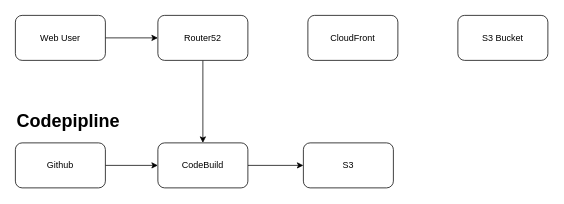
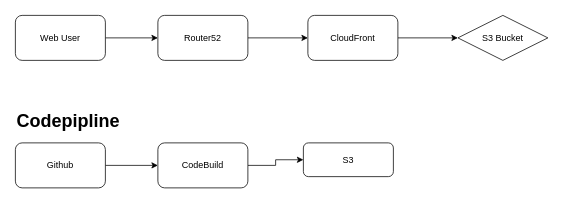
  <mxCell id="0" />
  <mxCell id="1" parent="0" />
  <mxCell id="2" value="" style="edgeStyle=orthogonalEdgeStyle;rounded=0;orthogonalLoop=1;jettySize=auto;html=1;" edge="1" parent="1" source="3" target="5"><mxGeometry relative="1" as="geometry" /></mxCell>
  <mxCell id="3" value="Web&amp;nbsp;&lt;span style=&quot;background-color: transparent; color: light-dark(rgb(0, 0, 0), rgb(255, 255, 255));&quot;&gt;User&lt;/span&gt;" style="rounded=1;whiteSpace=wrap;html=1;" vertex="1" parent="1"><mxGeometry x="20" y="20" width="120" height="60" as="geometry" /></mxCell>
- <mxCell id="4" value="" style="edgeStyle=orthogonalEdgeStyle;rounded=0;orthogonalLoop=1;jettySize=auto;html=1;" edge="1" parent="1" source="5" target="13"><mxGeometry relative="1" as="geometry" /></mxCell>
+ <mxCell id="4" value="" style="edgeStyle=orthogonalEdgeStyle;rounded=0;orthogonalLoop=1;jettySize=auto;html=1;" edge="1" parent="1" source="5" target="7"><mxGeometry relative="1" as="geometry" /></mxCell>
  <mxCell id="5" value="Router52" style="rounded=1;whiteSpace=wrap;html=1;" vertex="1" parent="1"><mxGeometry x="210" y="20" width="120" height="60" as="geometry" /></mxCell>
+ <mxCell id="6" value="" style="edgeStyle=orthogonalEdgeStyle;rounded=0;orthogonalLoop=1;jettySize=auto;html=1;" edge="1" parent="1" source="7" target="8"><mxGeometry relative="1" as="geometry" /></mxCell>
  <mxCell id="7" value="CloudFront" style="rounded=1;whiteSpace=wrap;html=1;" vertex="1" parent="1"><mxGeometry x="410" y="20" width="120" height="60" as="geometry" /></mxCell>
- <mxCell id="8" value="S3 Bucket" style="whiteSpace=wrap;html=1;rounded=1;" vertex="1" parent="1"><mxGeometry x="610" y="20" width="120" height="60" as="geometry" /></mxCell>
+ <mxCell id="8" value="S3 Bucket" style="rhombus;whiteSpace=wrap;html=1;" vertex="1" parent="1"><mxGeometry x="610" y="20" width="120" height="60" as="geometry" /></mxCell>
  <mxCell id="9" value="" style="edgeStyle=orthogonalEdgeStyle;rounded=0;orthogonalLoop=1;jettySize=auto;html=1;" edge="1" parent="1" source="10" target="13"><mxGeometry relative="1" as="geometry" /></mxCell>
  <mxCell id="10" value="Github" style="rounded=1;whiteSpace=wrap;html=1;" vertex="1" parent="1"><mxGeometry x="20" y="190" width="120" height="60" as="geometry" /></mxCell>
  <mxCell id="11" value="&lt;h1 style=&quot;margin-top: 0px;&quot;&gt;Codepipline&lt;/h1&gt;" style="text;html=1;whiteSpace=wrap;overflow=hidden;rounded=0;" vertex="1" parent="1"><mxGeometry x="20" y="140" width="170" height="40" as="geometry" /></mxCell>
  <mxCell id="12" value="" style="edgeStyle=orthogonalEdgeStyle;rounded=0;orthogonalLoop=1;jettySize=auto;html=1;" edge="1" parent="1" source="13" target="14"><mxGeometry relative="1" as="geometry" /></mxCell>
  <mxCell id="13" value="CodeBuild" style="rounded=1;whiteSpace=wrap;html=1;" vertex="1" parent="1"><mxGeometry x="210" y="190" width="120" height="60" as="geometry" /></mxCell>
- <mxCell id="14" value="S3" style="rounded=1;whiteSpace=wrap;html=1;" vertex="1" parent="1"><mxGeometry x="404" y="190" width="120" height="60" as="geometry" /></mxCell>
+ <mxCell id="14" value="S3" style="rounded=1;whiteSpace=wrap;html=1;" vertex="1" parent="1"><mxGeometry x="404" y="190" width="120" height="45" as="geometry" /></mxCell>
